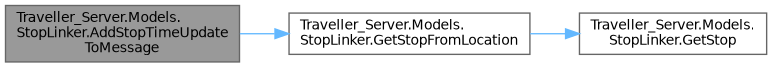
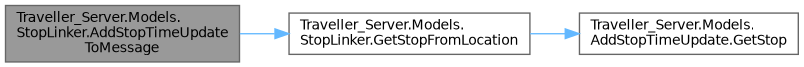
  digraph {
    rankdir=LR
    node [color=grey40 fillcolor=white fontname=Helvetica fontsize=10 shape=box style=filled]
    edge [color=steelblue1 fontname=Helvetica fontsize=10 labelfontname=Helvetica labelfontsize=10 style=solid]
    n1 [color=gray40 fillcolor=grey60 fontcolor=black height=0.2 label="Traveller_Server.Models.\lStopLinker.AddStopTimeUpdate\lToMessage" width=0.4]
    n2 [height=0.2 label="Traveller_Server.Models.\lStopLinker.GetStopFromLocation" width=0.4]
-   n3 [height=0.2 label="Traveller_Server.Models.\lStopLinker.GetStop" width=0.4]
+   n3 [height=0.2 label="Traveller_Server.Models.\lAddStopTimeUpdate.GetStop" width=0.4]
    n1 -> n2
    n2 -> n3
  }
